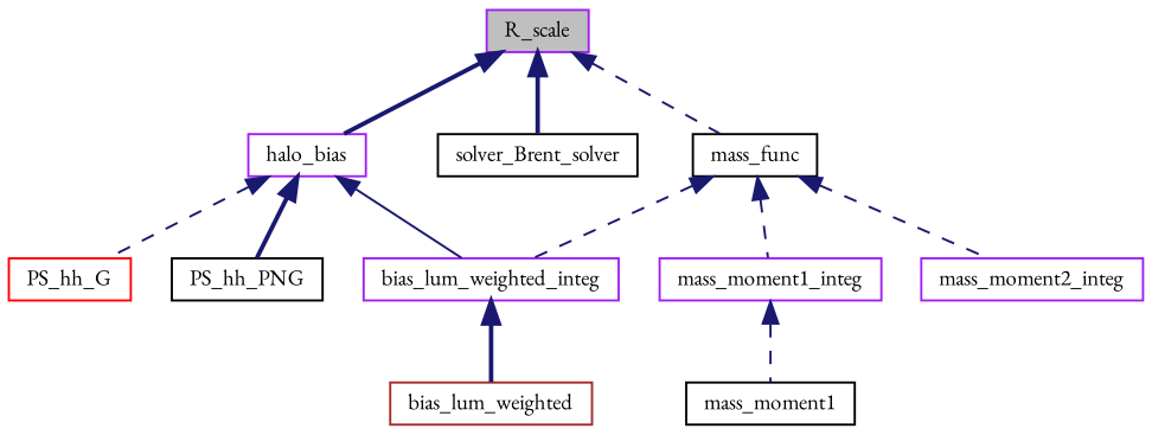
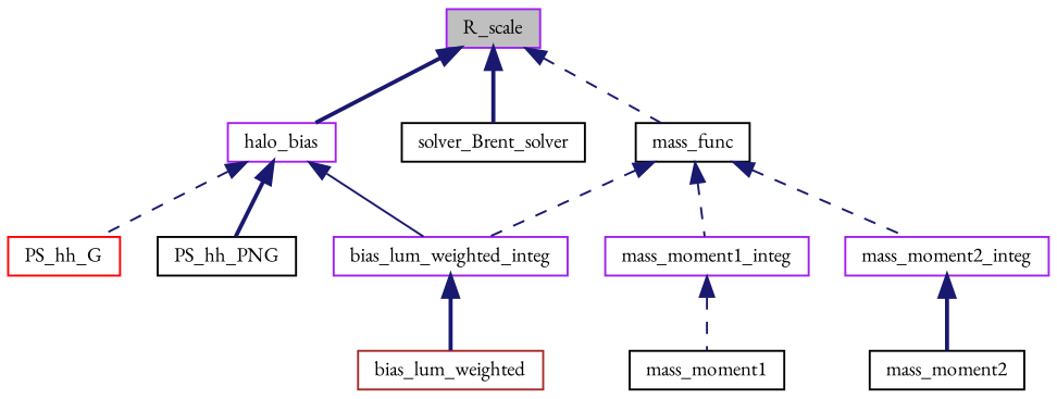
  digraph {
    fontname="EB Garamond"
    rankdir=TB
    node [color=purple fillcolor=white fontname="EB Garamond" fontsize=10 shape=record style=filled]
    edge [color=midnightblue dir=back fontname="EB Garamond" fontsize=10 labelfontname=Helvetica labelfontsize=10 style=dashed]
    n1 [fillcolor=grey75 fontcolor=black height=0.2 label=R_scale width=0.4]
    n2 [height=0.2 label=halo_bias width=0.4]
    n3 [color=black height=0.2 label=solver_Brent_solver width=0.4]
    n4 [color=black height=0.2 label=mass_func width=0.4]
    n5 [height=0.2 label=bias_lum_weighted_integ width=0.4]
    n6 [color=red height=0.2 label=PS_hh_G width=0.4]
    n7 [color=black height=0.2 label=PS_hh_PNG width=0.4]
    n8 [height=0.2 label=mass_moment1_integ width=0.4]
    n9 [height=0.2 label=mass_moment2_integ width=0.4]
    n10 [color=brown height=0.2 label=bias_lum_weighted width=0.4]
    n11 [color=black height=0.2 label=mass_moment1 width=0.4]
+   n12 [color=black height=0.2 label=mass_moment2 width=0.4]
    n1 -> n2 [style=bold]
    n1 -> n3 [style=bold]
    n1 -> n4
    n2 -> n5 [style=solid]
    n2 -> n6
    n2 -> n7 [style=bold]
    n4 -> n5
    n4 -> n8
    n4 -> n9
    n5 -> n10 [style=bold]
    n8 -> n11
+   n9 -> n12 [style=bold]
  }
